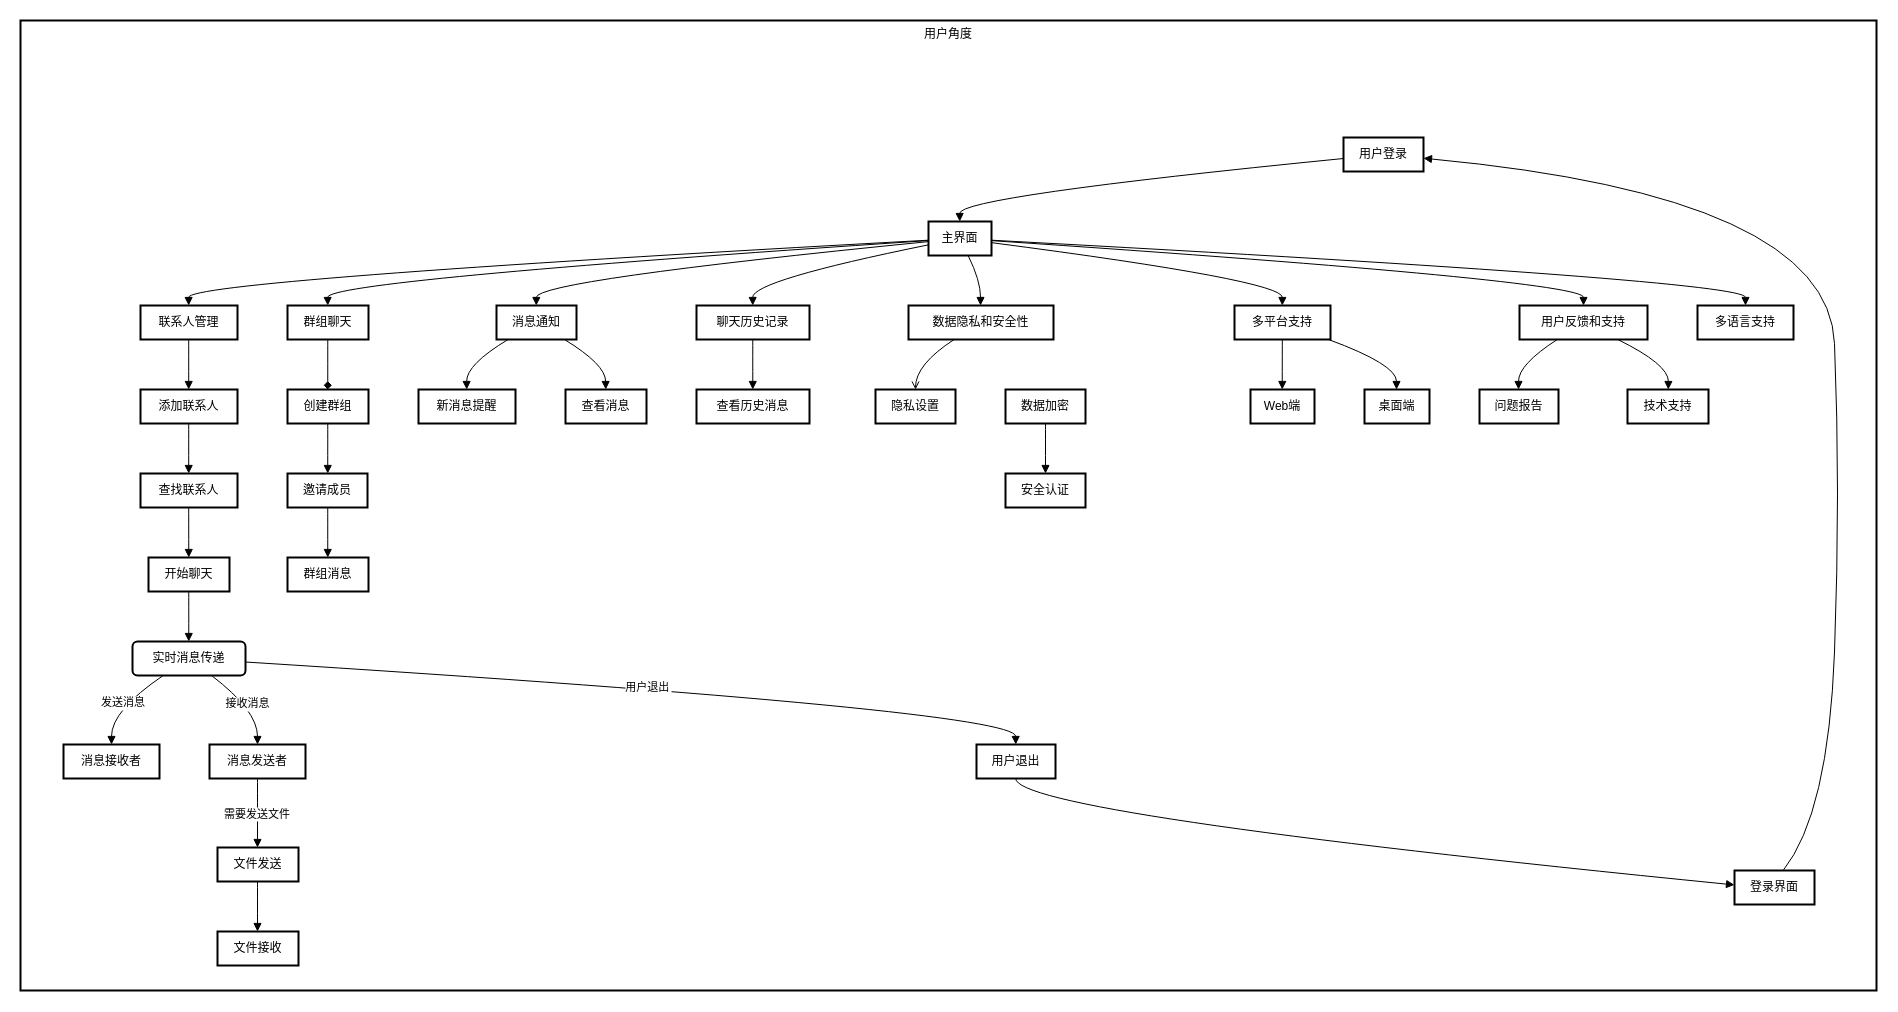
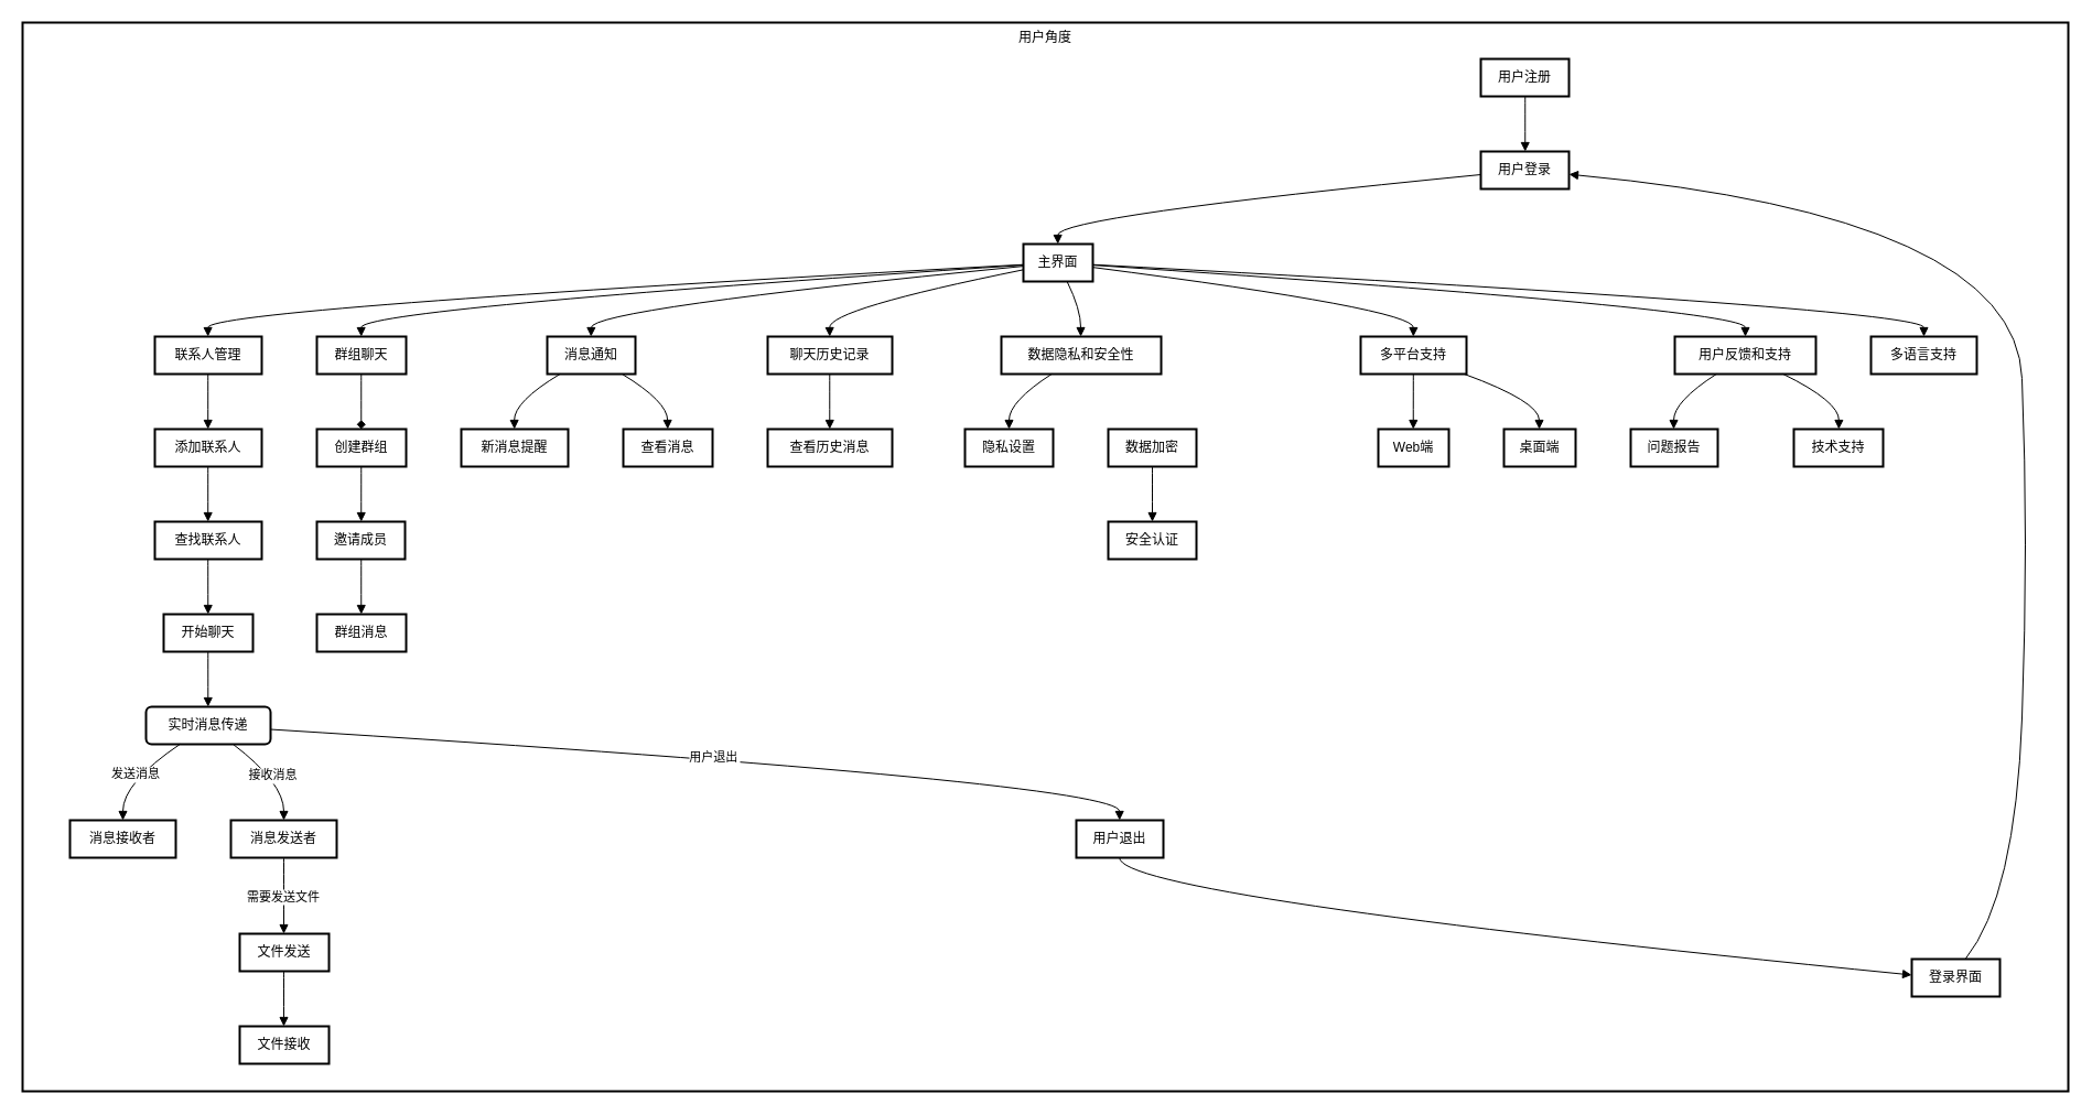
  <mxCell id="0" />
  <mxCell id="1" parent="0" />
  <mxCell id="2" value="用户角度" style="whiteSpace=wrap;strokeWidth=2;verticalAlign=top;" vertex="1" parent="1"><mxGeometry x="20" y="20" width="1856" height="970" as="geometry" /></mxCell>
  <mxCell id="3" value="用户登录" style="whiteSpace=wrap;strokeWidth=2;" vertex="1" parent="2"><mxGeometry x="1323" y="117" width="80" height="34" as="geometry" /></mxCell>
+ <mxCell id="4" value="用户注册" style="whiteSpace=wrap;strokeWidth=2;" vertex="1" parent="2"><mxGeometry x="1323" y="33" width="80" height="34" as="geometry" /></mxCell>
  <mxCell id="5" value="主界面" style="whiteSpace=wrap;strokeWidth=2;" vertex="1" parent="2"><mxGeometry x="908" y="201" width="63" height="34" as="geometry" /></mxCell>
  <mxCell id="6" value="联系人管理" style="whiteSpace=wrap;strokeWidth=2;" vertex="1" parent="2"><mxGeometry x="120" y="285" width="97" height="34" as="geometry" /></mxCell>
  <mxCell id="7" value="添加联系人" style="whiteSpace=wrap;strokeWidth=2;" vertex="1" parent="2"><mxGeometry x="120" y="369" width="97" height="34" as="geometry" /></mxCell>
  <mxCell id="8" value="查找联系人" style="whiteSpace=wrap;strokeWidth=2;" vertex="1" parent="2"><mxGeometry x="120" y="453" width="97" height="34" as="geometry" /></mxCell>
  <mxCell id="9" value="开始聊天" style="whiteSpace=wrap;strokeWidth=2;" vertex="1" parent="2"><mxGeometry x="128" y="537" width="81" height="34" as="geometry" /></mxCell>
  <mxCell id="10" value="实时消息传递" style="whiteSpace=wrap;strokeWidth=2;rounded=1;" vertex="1" parent="2"><mxGeometry x="112" y="621" width="113" height="34" as="geometry" /></mxCell>
  <mxCell id="11" value="消息接收者" style="whiteSpace=wrap;strokeWidth=2;" vertex="1" parent="2"><mxGeometry x="43" y="724" width="96" height="34" as="geometry" /></mxCell>
  <mxCell id="12" value="消息发送者" style="whiteSpace=wrap;strokeWidth=2;" vertex="1" parent="2"><mxGeometry x="189" y="724" width="96" height="34" as="geometry" /></mxCell>
  <mxCell id="13" value="文件发送" style="whiteSpace=wrap;strokeWidth=2;" vertex="1" parent="2"><mxGeometry x="197" y="827" width="81" height="34" as="geometry" /></mxCell>
  <mxCell id="14" value="文件接收" style="whiteSpace=wrap;strokeWidth=2;" vertex="1" parent="2"><mxGeometry x="197" y="911" width="81" height="34" as="geometry" /></mxCell>
  <mxCell id="15" value="用户退出" style="whiteSpace=wrap;strokeWidth=2;" vertex="1" parent="2"><mxGeometry x="956" y="724" width="79" height="34" as="geometry" /></mxCell>
  <mxCell id="16" value="登录界面" style="whiteSpace=wrap;strokeWidth=2;" vertex="1" parent="2"><mxGeometry x="1714" y="850" width="80" height="34" as="geometry" /></mxCell>
  <mxCell id="17" value="群组聊天" style="whiteSpace=wrap;strokeWidth=2;" vertex="1" parent="2"><mxGeometry x="267" y="285" width="81" height="34" as="geometry" /></mxCell>
  <mxCell id="18" value="创建群组" style="whiteSpace=wrap;strokeWidth=2;" vertex="1" parent="2"><mxGeometry x="267" y="369" width="81" height="34" as="geometry" /></mxCell>
  <mxCell id="19" value="邀请成员" style="whiteSpace=wrap;strokeWidth=2;" vertex="1" parent="2"><mxGeometry x="267" y="453" width="80" height="34" as="geometry" /></mxCell>
  <mxCell id="20" value="群组消息" style="whiteSpace=wrap;strokeWidth=2;" vertex="1" parent="2"><mxGeometry x="267" y="537" width="81" height="34" as="geometry" /></mxCell>
  <mxCell id="21" value="消息通知" style="whiteSpace=wrap;strokeWidth=2;" vertex="1" parent="2"><mxGeometry x="476" y="285" width="80" height="34" as="geometry" /></mxCell>
  <mxCell id="22" value="新消息提醒" style="whiteSpace=wrap;strokeWidth=2;" vertex="1" parent="2"><mxGeometry x="398" y="369" width="97" height="34" as="geometry" /></mxCell>
  <mxCell id="23" value="查看消息" style="whiteSpace=wrap;strokeWidth=2;" vertex="1" parent="2"><mxGeometry x="545" y="369" width="81" height="34" as="geometry" /></mxCell>
  <mxCell id="24" value="聊天历史记录" style="whiteSpace=wrap;strokeWidth=2;" vertex="1" parent="2"><mxGeometry x="676" y="285" width="113" height="34" as="geometry" /></mxCell>
  <mxCell id="25" value="查看历史消息" style="whiteSpace=wrap;strokeWidth=2;" vertex="1" parent="2"><mxGeometry x="676" y="369" width="113" height="34" as="geometry" /></mxCell>
  <mxCell id="26" value="数据隐私和安全性" style="whiteSpace=wrap;strokeWidth=2;" vertex="1" parent="2"><mxGeometry x="888" y="285" width="145" height="34" as="geometry" /></mxCell>
  <mxCell id="27" value="隐私设置" style="whiteSpace=wrap;strokeWidth=2;" vertex="1" parent="2"><mxGeometry x="855" y="369" width="80" height="34" as="geometry" /></mxCell>
  <mxCell id="28" value="数据加密" style="whiteSpace=wrap;strokeWidth=2;" vertex="1" parent="2"><mxGeometry x="985" y="369" width="80" height="34" as="geometry" /></mxCell>
  <mxCell id="29" value="安全认证" style="whiteSpace=wrap;strokeWidth=2;" vertex="1" parent="2"><mxGeometry x="985" y="453" width="80" height="34" as="geometry" /></mxCell>
  <mxCell id="30" value="多平台支持" style="whiteSpace=wrap;strokeWidth=2;" vertex="1" parent="2"><mxGeometry x="1214" y="285" width="96" height="34" as="geometry" /></mxCell>
  <mxCell id="31" value="Web端" style="whiteSpace=wrap;strokeWidth=2;" vertex="1" parent="2"><mxGeometry x="1230" y="369" width="64" height="34" as="geometry" /></mxCell>
  <mxCell id="32" value="桌面端" style="whiteSpace=wrap;strokeWidth=2;" vertex="1" parent="2"><mxGeometry x="1344" y="369" width="65" height="34" as="geometry" /></mxCell>
  <mxCell id="33" value="用户反馈和支持" style="whiteSpace=wrap;strokeWidth=2;" vertex="1" parent="2"><mxGeometry x="1499" y="285" width="128" height="34" as="geometry" /></mxCell>
  <mxCell id="34" value="问题报告" style="whiteSpace=wrap;strokeWidth=2;" vertex="1" parent="2"><mxGeometry x="1459" y="369" width="79" height="34" as="geometry" /></mxCell>
  <mxCell id="35" value="技术支持" style="whiteSpace=wrap;strokeWidth=2;" vertex="1" parent="2"><mxGeometry x="1607" y="369" width="81" height="34" as="geometry" /></mxCell>
  <mxCell id="36" value="多语言支持" style="whiteSpace=wrap;strokeWidth=2;" vertex="1" parent="2"><mxGeometry x="1677" y="285" width="96" height="34" as="geometry" /></mxCell>
+ <mxCell id="37" value="" style="curved=1;startArrow=none;endArrow=block;exitX=0.503;exitY=1;entryX=0.503;entryY=0;rounded=0;" edge="1" parent="2" source="4" target="3"><mxGeometry relative="1" as="geometry"><Array as="points" /></mxGeometry></mxCell>
  <mxCell id="38" value="" style="curved=1;startArrow=none;endArrow=block;exitX=0.003;exitY=0.617;entryX=0.496;entryY=0;rounded=0;" edge="1" parent="2" source="3" target="5"><mxGeometry relative="1" as="geometry"><Array as="points"><mxPoint x="939" y="176" /></Array></mxGeometry></mxCell>
  <mxCell id="39" value="" style="curved=1;startArrow=none;endArrow=block;exitX=-0.004;exitY=0.55;entryX=0.497;entryY=0;rounded=0;" edge="1" parent="2" source="5" target="6"><mxGeometry relative="1" as="geometry"><Array as="points"><mxPoint x="168" y="260" /></Array></mxGeometry></mxCell>
  <mxCell id="40" value="" style="curved=1;startArrow=none;endArrow=block;exitX=0.497;exitY=1;entryX=0.497;entryY=0;rounded=0;" edge="1" parent="2" source="6" target="7"><mxGeometry relative="1" as="geometry"><Array as="points" /></mxGeometry></mxCell>
  <mxCell id="41" value="" style="curved=1;startArrow=none;endArrow=block;exitX=0.497;exitY=1;entryX=0.497;entryY=0;rounded=0;" edge="1" parent="2" source="7" target="8"><mxGeometry relative="1" as="geometry"><Array as="points" /></mxGeometry></mxCell>
  <mxCell id="42" value="" style="curved=1;startArrow=none;endArrow=block;exitX=0.497;exitY=1;entryX=0.497;entryY=0;rounded=0;" edge="1" parent="2" source="8" target="9"><mxGeometry relative="1" as="geometry"><Array as="points" /></mxGeometry></mxCell>
  <mxCell id="43" value="" style="curved=1;startArrow=none;endArrow=block;exitX=0.497;exitY=1;entryX=0.498;entryY=0;rounded=0;" edge="1" parent="2" source="9" target="10"><mxGeometry relative="1" as="geometry"><Array as="points" /></mxGeometry></mxCell>
  <mxCell id="44" value="发送消息" style="curved=1;startArrow=none;endArrow=block;exitX=0.272;exitY=1;entryX=0.5;entryY=0;rounded=0;" edge="1" parent="2" source="10" target="11"><mxGeometry relative="1" as="geometry"><Array as="points"><mxPoint x="91" y="690" /></Array></mxGeometry></mxCell>
  <mxCell id="45" value="接收消息" style="curved=1;startArrow=none;endArrow=block;exitX=0.699;exitY=1;entryX=0.5;entryY=0;rounded=0;" edge="1" parent="2" source="10" target="12"><mxGeometry relative="1" as="geometry"><Array as="points"><mxPoint x="237" y="690" /></Array></mxGeometry></mxCell>
  <mxCell id="46" value="需要发送文件" style="curved=1;startArrow=none;endArrow=block;exitX=0.5;exitY=1;entryX=0.494;entryY=0;rounded=0;" edge="1" parent="2" source="12" target="13"><mxGeometry relative="1" as="geometry"><Array as="points" /></mxGeometry></mxCell>
  <mxCell id="47" value="" style="curved=1;startArrow=none;endArrow=block;exitX=0.494;exitY=1;entryX=0.494;entryY=0;rounded=0;" edge="1" parent="2" source="13" target="14"><mxGeometry relative="1" as="geometry"><Array as="points" /></mxGeometry></mxCell>
  <mxCell id="48" value="用户退出" style="curved=1;startArrow=none;endArrow=block;exitX=0.998;exitY=0.603;entryX=0.497;entryY=0;rounded=0;" edge="1" parent="2" source="10" target="15"><mxGeometry relative="1" as="geometry"><Array as="points"><mxPoint x="995" y="690" /></Array></mxGeometry></mxCell>
  <mxCell id="49" value="" style="curved=1;startArrow=none;endArrow=block;exitX=0.497;exitY=1;entryX=-0.006;entryY=0.423;rounded=0;" edge="1" parent="2" source="15" target="16"><mxGeometry relative="1" as="geometry"><Array as="points"><mxPoint x="995" y="793" /></Array></mxGeometry></mxCell>
  <mxCell id="50" value="" style="curved=1;startArrow=none;endArrow=block;exitX=0.608;exitY=0;entryX=1.003;entryY=0.611;rounded=0;" edge="1" parent="2" source="16" target="3"><mxGeometry relative="1" as="geometry"><Array as="points"><mxPoint x="1808" y="793" /><mxPoint x="1820" y="470" /><mxPoint x="1808" y="176" /></Array></mxGeometry></mxCell>
  <mxCell id="51" value="" style="curved=1;startArrow=none;endArrow=block;exitX=-0.004;exitY=0.562;entryX=0.497;entryY=0;rounded=0;" edge="1" parent="2" source="5" target="17"><mxGeometry relative="1" as="geometry"><Array as="points"><mxPoint x="307" y="260" /></Array></mxGeometry></mxCell>
  <mxCell id="52" value="" style="curved=1;startArrow=none;endArrow=diamond;exitX=0.497;exitY=1;entryX=0.497;entryY=0;rounded=0;" edge="1" parent="2" source="17" target="18"><mxGeometry relative="1" as="geometry"><Array as="points" /></mxGeometry></mxCell>
  <mxCell id="53" value="" style="curved=1;startArrow=none;endArrow=block;exitX=0.497;exitY=1;entryX=0.503;entryY=0;rounded=0;" edge="1" parent="2" source="18" target="19"><mxGeometry relative="1" as="geometry"><Array as="points" /></mxGeometry></mxCell>
  <mxCell id="54" value="" style="curved=1;startArrow=none;endArrow=block;exitX=0.503;exitY=1;entryX=0.497;entryY=0;rounded=0;" edge="1" parent="2" source="19" target="20"><mxGeometry relative="1" as="geometry"><Array as="points" /></mxGeometry></mxCell>
  <mxCell id="55" value="" style="curved=1;startArrow=none;endArrow=block;exitX=-0.004;exitY=0.592;entryX=0.497;entryY=0;rounded=0;" edge="1" parent="2" source="5" target="21"><mxGeometry relative="1" as="geometry"><Array as="points"><mxPoint x="516" y="260" /></Array></mxGeometry></mxCell>
  <mxCell id="56" value="" style="curved=1;startArrow=none;endArrow=block;exitX=0.145;exitY=1;entryX=0.497;entryY=0;rounded=0;" edge="1" parent="2" source="21" target="22"><mxGeometry relative="1" as="geometry"><Array as="points"><mxPoint x="446" y="344" /></Array></mxGeometry></mxCell>
  <mxCell id="57" value="" style="curved=1;startArrow=none;endArrow=block;exitX=0.849;exitY=1;entryX=0.497;entryY=0;rounded=0;" edge="1" parent="2" source="21" target="23"><mxGeometry relative="1" as="geometry"><Array as="points"><mxPoint x="585" y="344" /></Array></mxGeometry></mxCell>
  <mxCell id="58" value="" style="curved=1;startArrow=none;endArrow=block;exitX=-0.004;exitY=0.688;entryX=0.498;entryY=0;rounded=0;" edge="1" parent="2" source="5" target="24"><mxGeometry relative="1" as="geometry"><Array as="points"><mxPoint x="732" y="260" /></Array></mxGeometry></mxCell>
  <mxCell id="59" value="" style="curved=1;startArrow=none;endArrow=block;exitX=0.498;exitY=1;entryX=0.498;entryY=0;rounded=0;" edge="1" parent="2" source="24" target="25"><mxGeometry relative="1" as="geometry"><Array as="points" /></mxGeometry></mxCell>
  <mxCell id="60" value="" style="curved=1;startArrow=none;endArrow=block;exitX=0.629;exitY=1;entryX=0.497;entryY=0;rounded=0;" edge="1" parent="2" source="5" target="26"><mxGeometry relative="1" as="geometry"><Array as="points"><mxPoint x="960" y="260" /></Array></mxGeometry></mxCell>
- <mxCell id="61" value="" style="curved=1;startArrow=none;endArrow=open;exitX=0.315;exitY=1;entryX=0.5;entryY=0;rounded=0;" edge="1" parent="2" source="26" target="27"><mxGeometry relative="1" as="geometry"><Array as="points"><mxPoint x="895" y="344" /></Array></mxGeometry></mxCell>
+ <mxCell id="61" value="" style="curved=1;startArrow=none;endArrow=block;exitX=0.315;exitY=1;entryX=0.5;entryY=0;rounded=0;" edge="1" parent="2" source="26" target="27"><mxGeometry relative="1" as="geometry"><Array as="points"><mxPoint x="895" y="344" /></Array></mxGeometry></mxCell>
  <mxCell id="62" value="" style="curved=1;startArrow=none;endArrow=block;exitX=0.5;exitY=1;entryX=0.5;entryY=0;rounded=0;" edge="1" parent="2" source="28" target="29"><mxGeometry relative="1" as="geometry"><Array as="points" /></mxGeometry></mxCell>
  <mxCell id="63" value="" style="curved=1;startArrow=none;endArrow=block;exitX=0.996;exitY=0.621;entryX=0.498;entryY=0;rounded=0;" edge="1" parent="2" source="5" target="30"><mxGeometry relative="1" as="geometry"><Array as="points"><mxPoint x="1262" y="260" /></Array></mxGeometry></mxCell>
  <mxCell id="64" value="" style="curved=1;startArrow=none;endArrow=block;exitX=0.498;exitY=1;entryX=0.496;entryY=0;rounded=0;" edge="1" parent="2" source="30" target="31"><mxGeometry relative="1" as="geometry"><Array as="points" /></mxGeometry></mxCell>
  <mxCell id="65" value="" style="curved=1;startArrow=none;endArrow=block;exitX=0.979;exitY=1;entryX=0.493;entryY=0;rounded=0;" edge="1" parent="2" source="30" target="32"><mxGeometry relative="1" as="geometry"><Array as="points"><mxPoint x="1376" y="344" /></Array></mxGeometry></mxCell>
  <mxCell id="66" value="" style="curved=1;startArrow=none;endArrow=block;exitX=0.996;exitY=0.562;entryX=0.5;entryY=0;rounded=0;" edge="1" parent="2" source="5" target="33"><mxGeometry relative="1" as="geometry"><Array as="points"><mxPoint x="1563" y="260" /></Array></mxGeometry></mxCell>
  <mxCell id="67" value="" style="curved=1;startArrow=none;endArrow=block;exitX=0.295;exitY=1;entryX=0.494;entryY=0;rounded=0;" edge="1" parent="2" source="33" target="34"><mxGeometry relative="1" as="geometry"><Array as="points"><mxPoint x="1498" y="344" /></Array></mxGeometry></mxCell>
  <mxCell id="68" value="" style="curved=1;startArrow=none;endArrow=block;exitX=0.768;exitY=1;entryX=0.504;entryY=0;rounded=0;" edge="1" parent="2" source="33" target="35"><mxGeometry relative="1" as="geometry"><Array as="points"><mxPoint x="1648" y="344" /></Array></mxGeometry></mxCell>
  <mxCell id="69" value="" style="curved=1;startArrow=none;endArrow=block;exitX=0.996;exitY=0.55;entryX=0.5;entryY=0;rounded=0;" edge="1" parent="2" source="5" target="36"><mxGeometry relative="1" as="geometry"><Array as="points"><mxPoint x="1725" y="260" /></Array></mxGeometry></mxCell>
